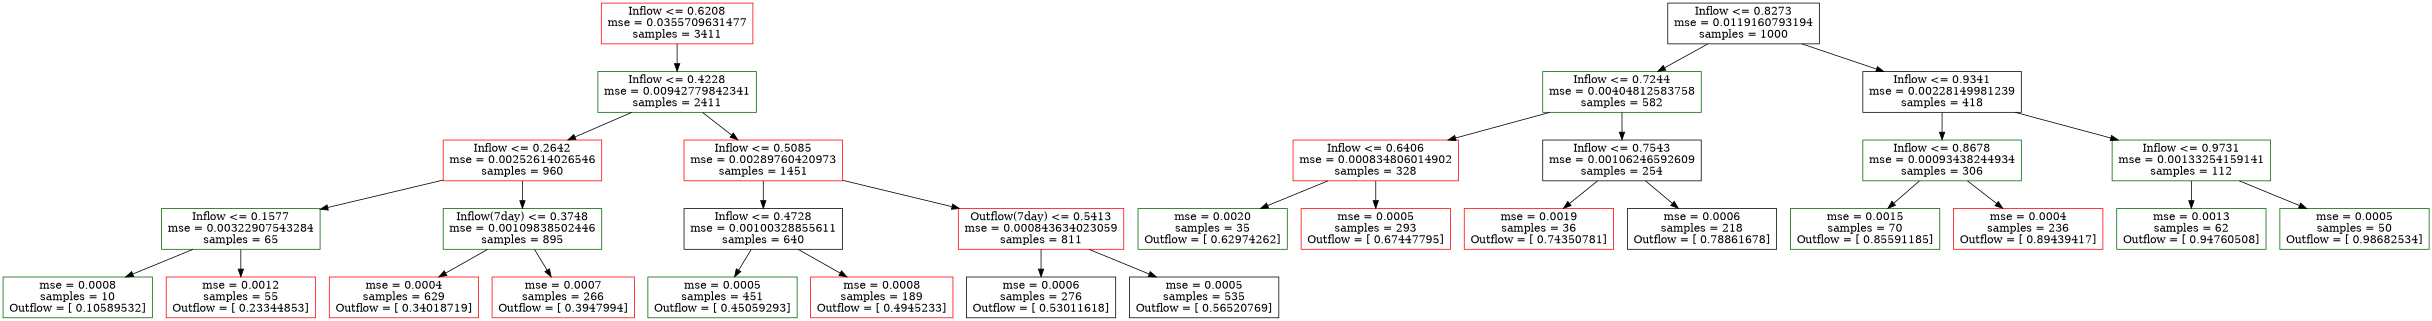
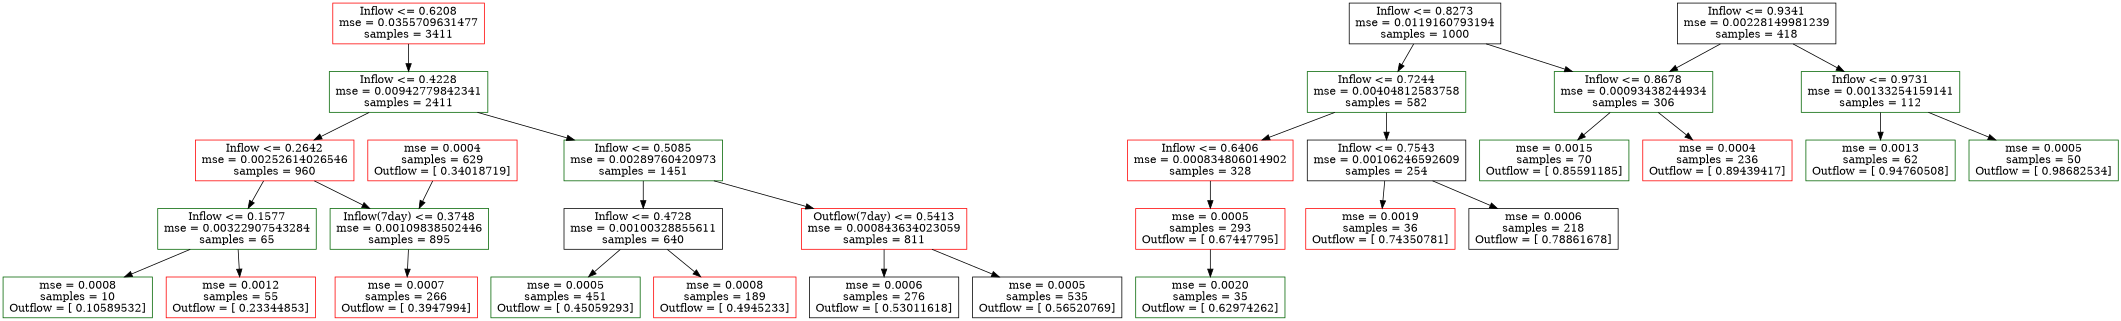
  digraph {
    node [color=red shape=box]
    n1 [label="Inflow <= 0.6208\nmse = 0.0355709631477\nsamples = 3411"]
    n2 [color=darkgreen label="Inflow <= 0.4228\nmse = 0.00942779842341\nsamples = 2411"]
    n3 [label="Inflow <= 0.2642\nmse = 0.00252614026546\nsamples = 960"]
-   n4 [label="Inflow <= 0.5085\nmse = 0.00289760420973\nsamples = 1451"]
+   n4 [color=darkgreen label="Inflow <= 0.5085\nmse = 0.00289760420973\nsamples = 1451"]
    n5 [color=black label="Inflow <= 0.8273\nmse = 0.0119160793194\nsamples = 1000"]
    n6 [color=darkgreen label="Inflow <= 0.7244\nmse = 0.00404812583758\nsamples = 582"]
    n7 [color=black label="Inflow <= 0.9341\nmse = 0.00228149981239\nsamples = 418"]
    n8 [color=darkgreen label="Inflow <= 0.1577\nmse = 0.00322907543284\nsamples = 65"]
    n9 [color=darkgreen label="Inflow(7day) <= 0.3748\nmse = 0.00109838502446\nsamples = 895"]
    n10 [color=black label="Inflow <= 0.4728\nmse = 0.00100328855611\nsamples = 640"]
    n11 [label="Outflow(7day) <= 0.5413\nmse = 0.000843634023059\nsamples = 811"]
    n12 [color=darkgreen label="mse = 0.0008\nsamples = 10\nOutflow = [ 0.10589532]"]
    n13 [label="mse = 0.0012\nsamples = 55\nOutflow = [ 0.23344853]"]
    n14 [label="mse = 0.0004\nsamples = 629\nOutflow = [ 0.34018719]"]
    n15 [label="mse = 0.0007\nsamples = 266\nOutflow = [ 0.3947994]"]
    n16 [color=darkgreen label="mse = 0.0005\nsamples = 451\nOutflow = [ 0.45059293]"]
    n17 [label="mse = 0.0008\nsamples = 189\nOutflow = [ 0.4945233]"]
    n18 [color=black label="mse = 0.0006\nsamples = 276\nOutflow = [ 0.53011618]"]
    n19 [color=black label="mse = 0.0005\nsamples = 535\nOutflow = [ 0.56520769]"]
    n20 [label="Inflow <= 0.6406\nmse = 0.000834806014902\nsamples = 328"]
    n21 [color=black label="Inflow <= 0.7543\nmse = 0.00106246592609\nsamples = 254"]
    n22 [color=darkgreen label="Inflow <= 0.8678\nmse = 0.00093438244934\nsamples = 306"]
    n23 [color=darkgreen label="Inflow <= 0.9731\nmse = 0.00133254159141\nsamples = 112"]
    n24 [color=darkgreen label="mse = 0.0020\nsamples = 35\nOutflow = [ 0.62974262]"]
    n25 [label="mse = 0.0005\nsamples = 293\nOutflow = [ 0.67447795]"]
    n26 [label="mse = 0.0019\nsamples = 36\nOutflow = [ 0.74350781]"]
    n27 [color=black label="mse = 0.0006\nsamples = 218\nOutflow = [ 0.78861678]"]
    n28 [color=darkgreen label="mse = 0.0015\nsamples = 70\nOutflow = [ 0.85591185]"]
    n29 [label="mse = 0.0004\nsamples = 236\nOutflow = [ 0.89439417]"]
    n30 [color=darkgreen label="mse = 0.0013\nsamples = 62\nOutflow = [ 0.94760508]"]
    n31 [color=darkgreen label="mse = 0.0005\nsamples = 50\nOutflow = [ 0.98682534]"]
    n1 -> n2
    n2 -> n3
    n2 -> n4
    n3 -> n8
    n3 -> n9
    n4 -> n10
    n4 -> n11
    n5 -> n6
-   n5 -> n7
+   n5 -> n22
    n6 -> n20
    n6 -> n21
    n7 -> n22
    n7 -> n23
    n8 -> n12
    n8 -> n13
-   n9 -> n14
+   n14 -> n9
    n9 -> n15
    n10 -> n16
    n10 -> n17
    n11 -> n18
    n11 -> n19
-   n20 -> n24
+   n25 -> n24
    n20 -> n25
    n21 -> n26
    n21 -> n27
    n22 -> n28
    n22 -> n29
    n23 -> n30
    n23 -> n31
  }
